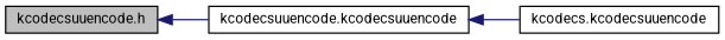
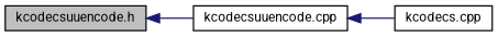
  digraph {
    fontname=Roboto
    rankdir=LR
    node [color=black fillcolor=white fontname=Roboto fontsize=10 shape=record style=filled]
    edge [color=midnightblue dir=back fontname=Roboto fontsize=10 labelfontname=Helvetica labelfontsize=10 style=solid]
    n1 [fillcolor=grey75 fontcolor=black height=0.2 label="kcodecsuuencode.h" width=0.4]
-   n2 [height=0.2 label="kcodecsuuencode.kcodecsuuencode" width=0.4]
-   n3 [height=0.2 label="kcodecs.kcodecsuuencode" width=0.4]
+   n2 [height=0.2 label="kcodecsuuencode.cpp" width=0.4]
+   n3 [height=0.2 label="kcodecs.cpp" width=0.4]
    n1 -> n2
    n2 -> n3
  }
